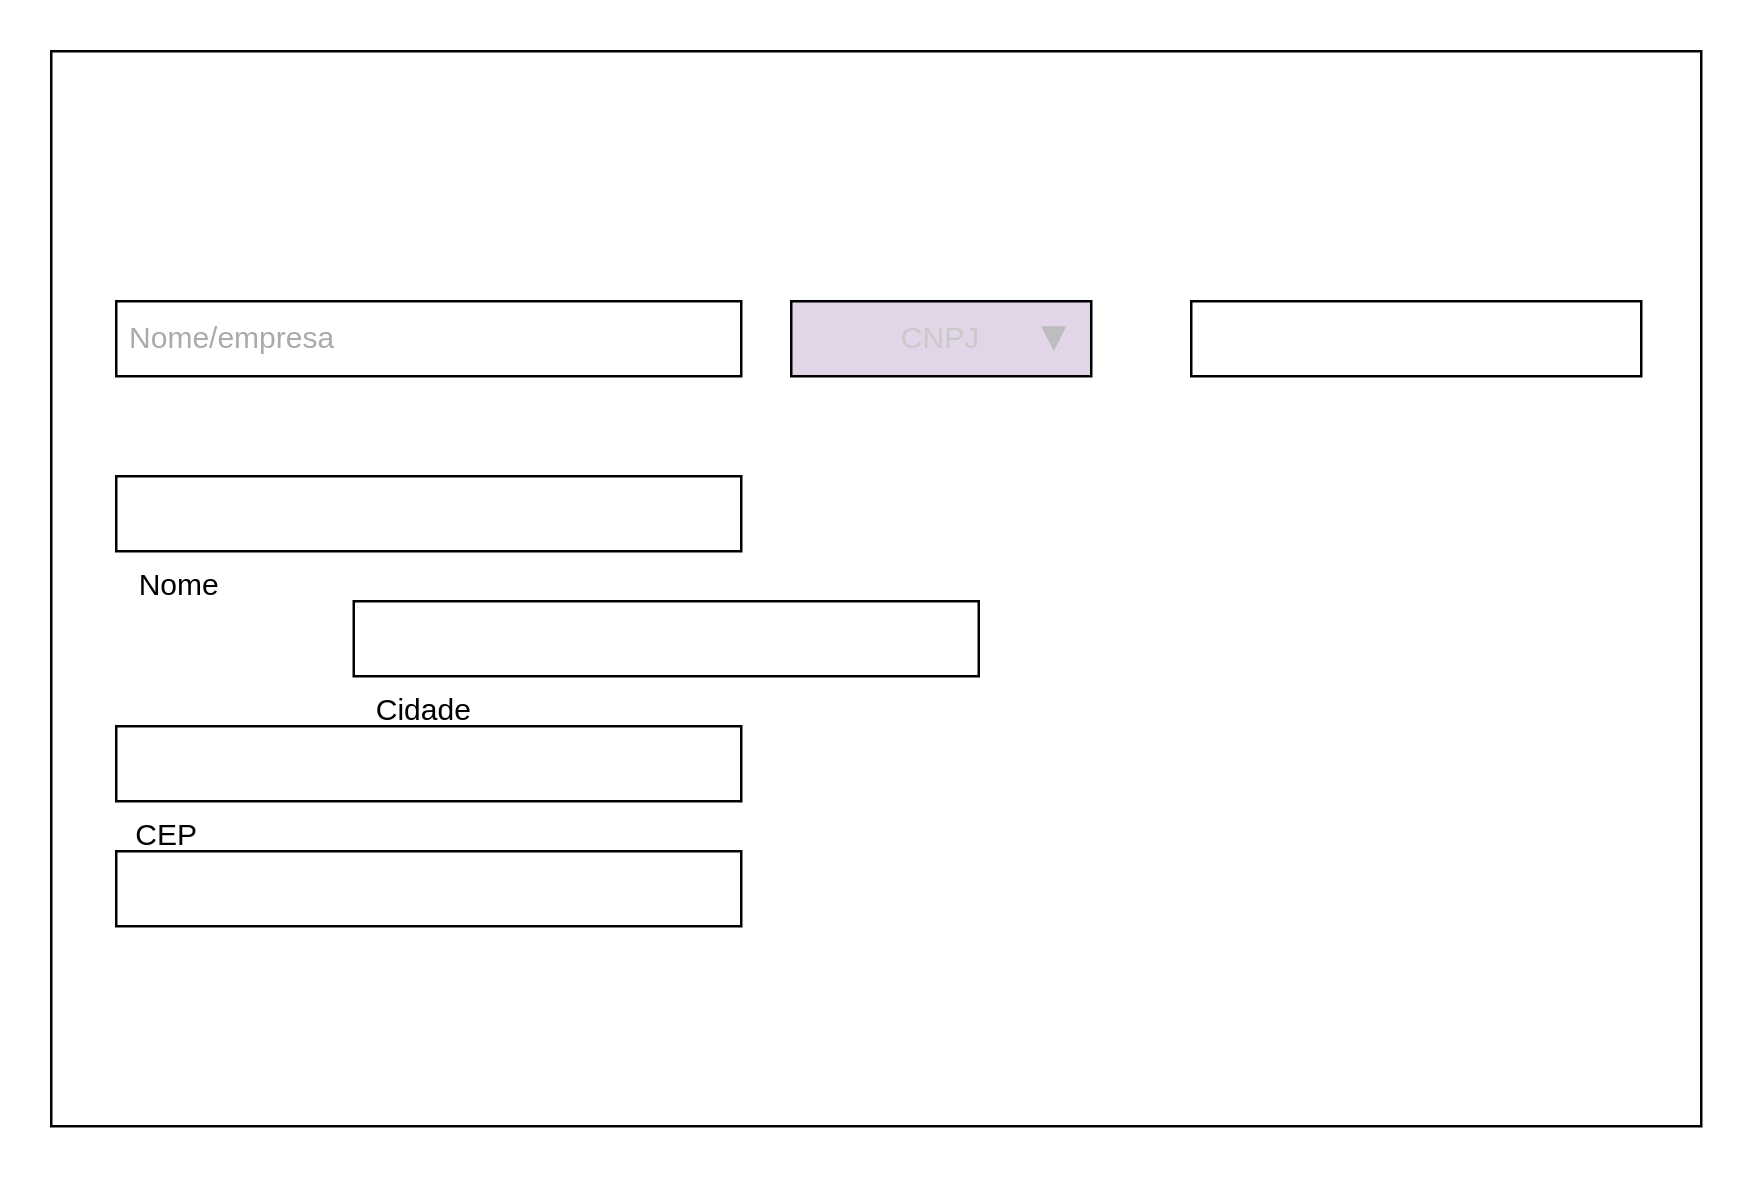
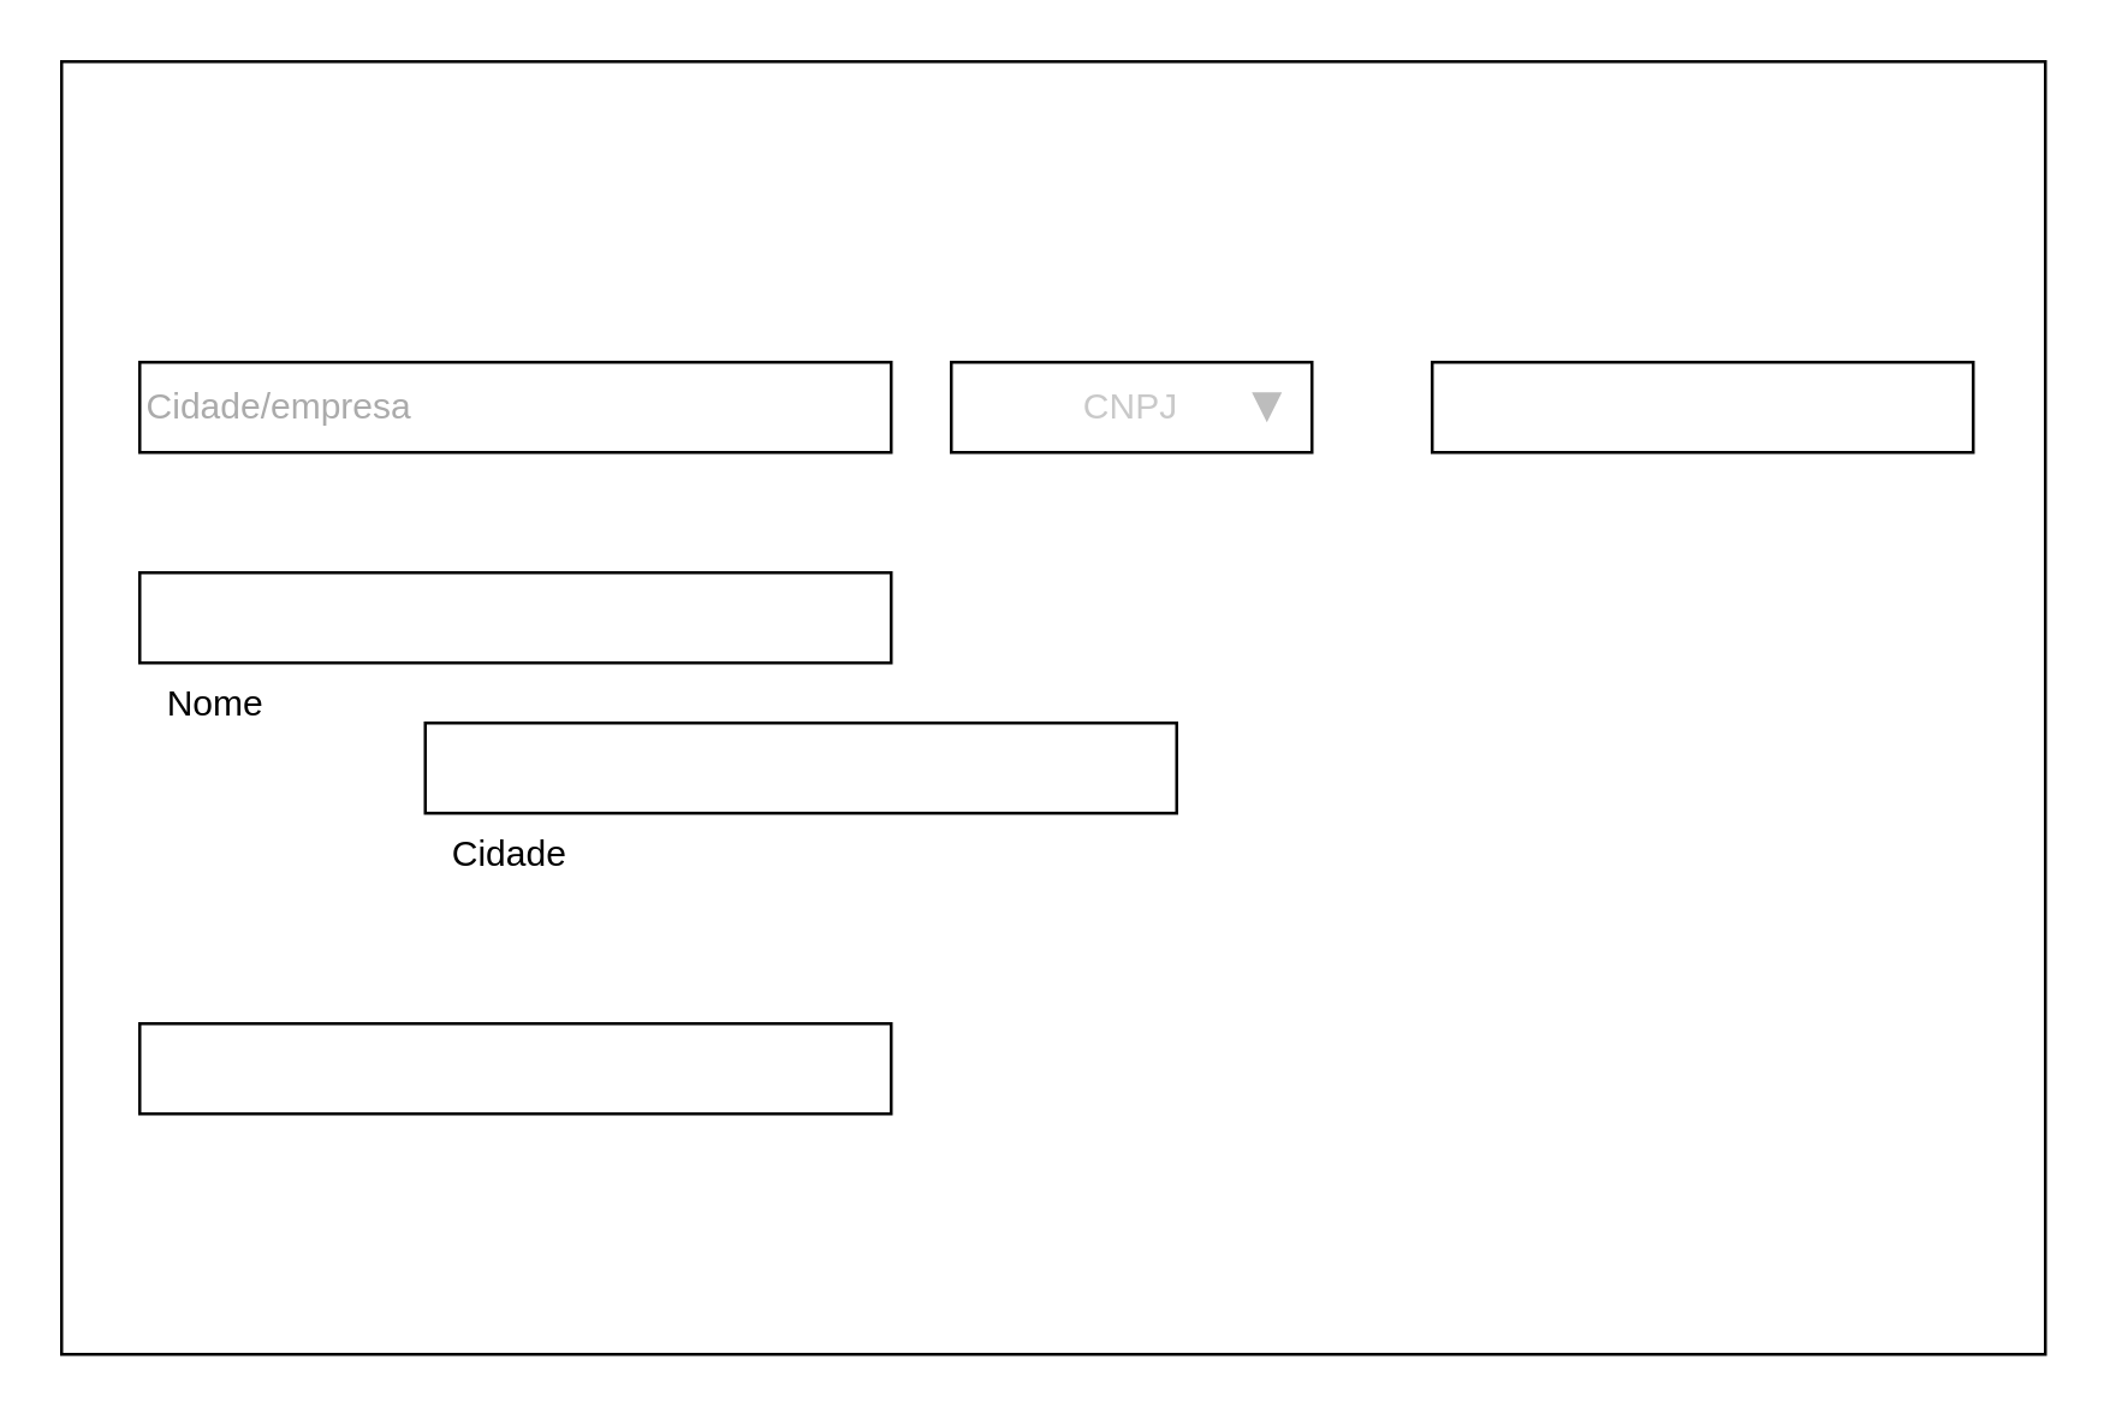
  <mxCell id="0" />
  <mxCell id="1" parent="0" />
  <mxCell id="2" value="" style="rounded=0;whiteSpace=wrap;html=1;" vertex="1" parent="1"><mxGeometry x="20" y="20" width="660" height="430" as="geometry" /></mxCell>
- <mxCell id="3" value="&lt;font color=&quot;#ababab&quot;&gt;Nome/empresa&amp;nbsp; &amp;nbsp; &amp;nbsp; &amp;nbsp; &amp;nbsp; &amp;nbsp; &amp;nbsp; &amp;nbsp; &amp;nbsp; &amp;nbsp; &amp;nbsp; &amp;nbsp; &amp;nbsp; &amp;nbsp; &amp;nbsp; &amp;nbsp; &amp;nbsp; &amp;nbsp; &amp;nbsp; &amp;nbsp; &amp;nbsp; &amp;nbsp; &amp;nbsp; &amp;nbsp;&lt;/font&gt;" style="rounded=0;whiteSpace=wrap;html=1;" vertex="1" parent="1"><mxGeometry x="46" y="120" width="250" height="30" as="geometry" /></mxCell>
- <mxCell id="4" value="&lt;font color=&quot;#c9c9c9&quot;&gt;CNPJ&lt;/font&gt;" style="rounded=0;whiteSpace=wrap;html=1;strokeColor=default;fillColor=#e1d5e7;" vertex="1" parent="1"><mxGeometry x="316" y="120" width="120" height="30" as="geometry" /></mxCell>
+ <mxCell id="3" value="&lt;font color=&quot;#ababab&quot;&gt;Cidade/empresa&amp;nbsp; &amp;nbsp; &amp;nbsp; &amp;nbsp; &amp;nbsp; &amp;nbsp; &amp;nbsp; &amp;nbsp; &amp;nbsp; &amp;nbsp; &amp;nbsp; &amp;nbsp; &amp;nbsp; &amp;nbsp; &amp;nbsp; &amp;nbsp; &amp;nbsp; &amp;nbsp; &amp;nbsp; &amp;nbsp; &amp;nbsp; &amp;nbsp; &amp;nbsp; &amp;nbsp;&lt;/font&gt;" style="rounded=0;whiteSpace=wrap;html=1;" vertex="1" parent="1"><mxGeometry x="46" y="120" width="250" height="30" as="geometry" /></mxCell>
+ <mxCell id="4" value="&lt;font color=&quot;#c9c9c9&quot;&gt;CNPJ&lt;/font&gt;" style="rounded=0;whiteSpace=wrap;html=1;strokeColor=default;" vertex="1" parent="1"><mxGeometry x="316" y="120" width="120" height="30" as="geometry" /></mxCell>
  <mxCell id="5" value="" style="rounded=0;whiteSpace=wrap;html=1;" vertex="1" parent="1"><mxGeometry x="476" y="120" width="180" height="30" as="geometry" /></mxCell>
  <mxCell id="6" value="&lt;div&gt;&lt;br&gt;&lt;/div&gt;&lt;div&gt;&lt;br&gt;&lt;/div&gt;&lt;div&gt;&lt;br&gt;&lt;/div&gt;&lt;div&gt;&lt;br&gt;&lt;/div&gt;&lt;div&gt;Cidade&amp;nbsp; &amp;nbsp; &amp;nbsp;&amp;nbsp;&lt;span style=&quot;background-color: initial;&quot;&gt;&amp;nbsp; &amp;nbsp; &amp;nbsp; &amp;nbsp; &amp;nbsp; &amp;nbsp; &amp;nbsp; &amp;nbsp; &amp;nbsp; &amp;nbsp; &amp;nbsp; &amp;nbsp; &amp;nbsp; &amp;nbsp; &amp;nbsp; &amp;nbsp; &amp;nbsp; &amp;nbsp; &amp;nbsp; &amp;nbsp; &amp;nbsp; &amp;nbsp; &amp;nbsp; &amp;nbsp; &amp;nbsp; &amp;nbsp;&amp;nbsp;&lt;/span&gt;&lt;/div&gt;" style="rounded=0;whiteSpace=wrap;html=1;" vertex="1" parent="1"><mxGeometry x="141" y="240" width="250" height="30" as="geometry" /></mxCell>
  <mxCell id="7" value="" style="verticalLabelPosition=bottom;verticalAlign=top;html=1;shape=mxgraph.basic.cone2;dx=0.5;dy=1;rotation=-180;fillColor=#BDBDBD;strokeColor=none;" vertex="1" parent="1"><mxGeometry x="416" y="130" width="10" height="10" as="geometry" /></mxCell>
- <mxCell id="8" value="&lt;div&gt;&lt;span style=&quot;background-color: initial;&quot;&gt;CEP&amp;nbsp; &amp;nbsp; &amp;nbsp; &amp;nbsp; &amp;nbsp; &amp;nbsp; &amp;nbsp; &amp;nbsp; &amp;nbsp; &amp;nbsp; &amp;nbsp; &amp;nbsp; &amp;nbsp; &amp;nbsp; &amp;nbsp; &amp;nbsp; &amp;nbsp; &amp;nbsp; &amp;nbsp; &amp;nbsp; &amp;nbsp; &amp;nbsp; &amp;nbsp; &amp;nbsp; &amp;nbsp; &amp;nbsp; &amp;nbsp; &amp;nbsp; &amp;nbsp; &amp;nbsp; &amp;nbsp; &amp;nbsp;&lt;/span&gt;&lt;/div&gt;&lt;div&gt;&lt;br&gt;&lt;/div&gt;" style="verticalLabelPosition=bottom;verticalAlign=top;html=1;shape=mxgraph.basic.rect;fillColor2=none;strokeWidth=1;size=20;indent=5;" vertex="1" parent="1"><mxGeometry x="46" y="290" width="250" height="30" as="geometry" /></mxCell>
  <mxCell id="9" value="Nome&amp;nbsp; &amp;nbsp; &amp;nbsp; &amp;nbsp; &amp;nbsp; &amp;nbsp; &amp;nbsp; &amp;nbsp; &amp;nbsp; &amp;nbsp; &amp;nbsp; &amp;nbsp; &amp;nbsp; &amp;nbsp; &amp;nbsp; &amp;nbsp; &amp;nbsp; &amp;nbsp; &amp;nbsp; &amp;nbsp; &amp;nbsp; &amp;nbsp; &amp;nbsp; &amp;nbsp; &amp;nbsp; &amp;nbsp; &amp;nbsp; &amp;nbsp; &amp;nbsp; &amp;nbsp;&amp;nbsp;&lt;div&gt;&lt;br&gt;&lt;/div&gt;&lt;div&gt;&lt;br&gt;&lt;/div&gt;" style="verticalLabelPosition=bottom;verticalAlign=top;html=1;shape=mxgraph.basic.rect;fillColor2=none;strokeWidth=1;size=20;indent=5;" vertex="1" parent="1"><mxGeometry x="46" y="190" width="250" height="30" as="geometry" /></mxCell>
  <mxCell id="10" value="" style="verticalLabelPosition=bottom;verticalAlign=top;html=1;shape=mxgraph.basic.rect;fillColor2=none;strokeWidth=1;size=20;indent=5;" vertex="1" parent="1"><mxGeometry x="46" y="340" width="250" height="30" as="geometry" /></mxCell>
